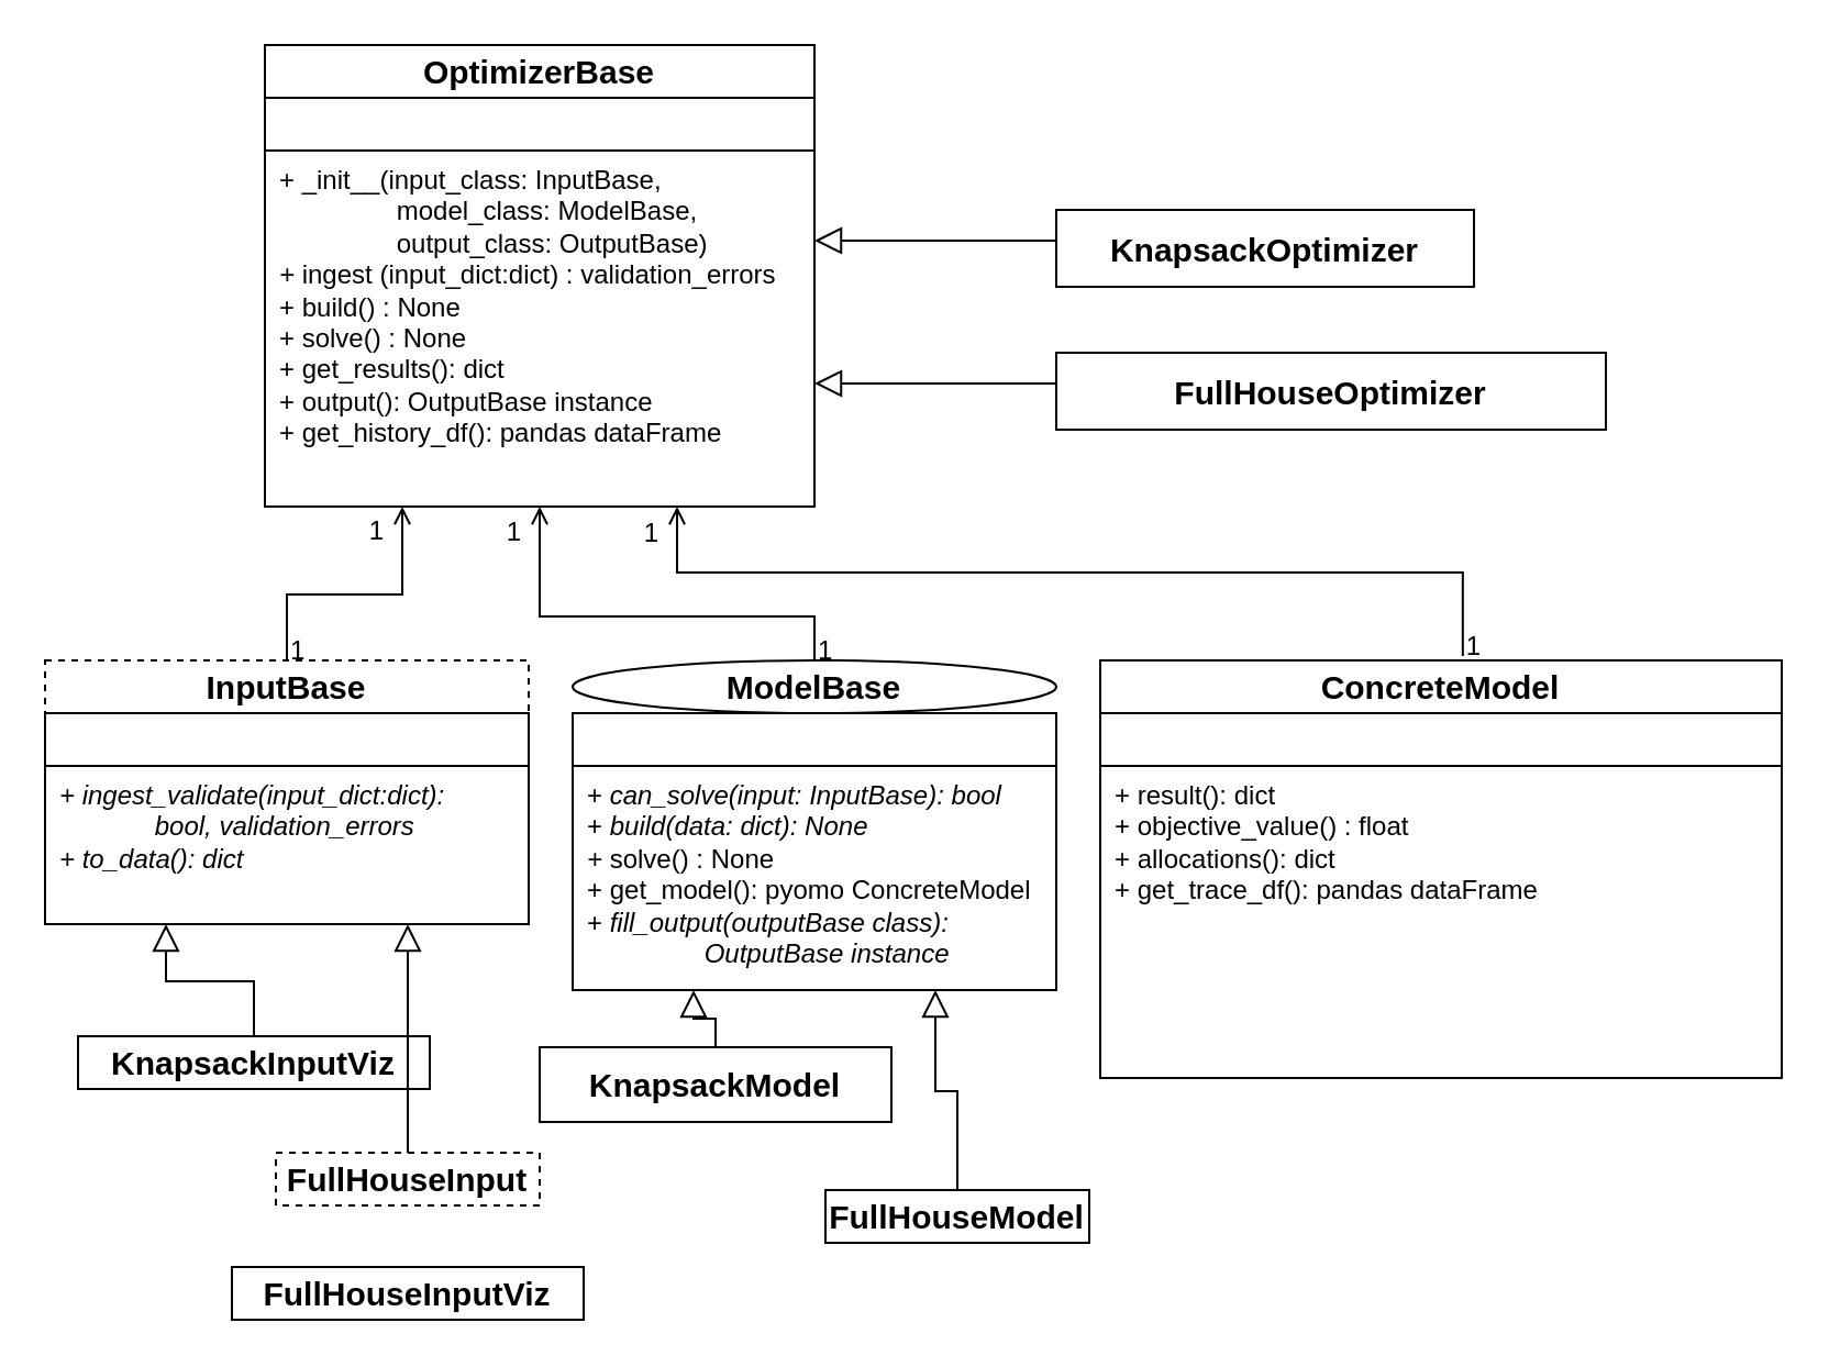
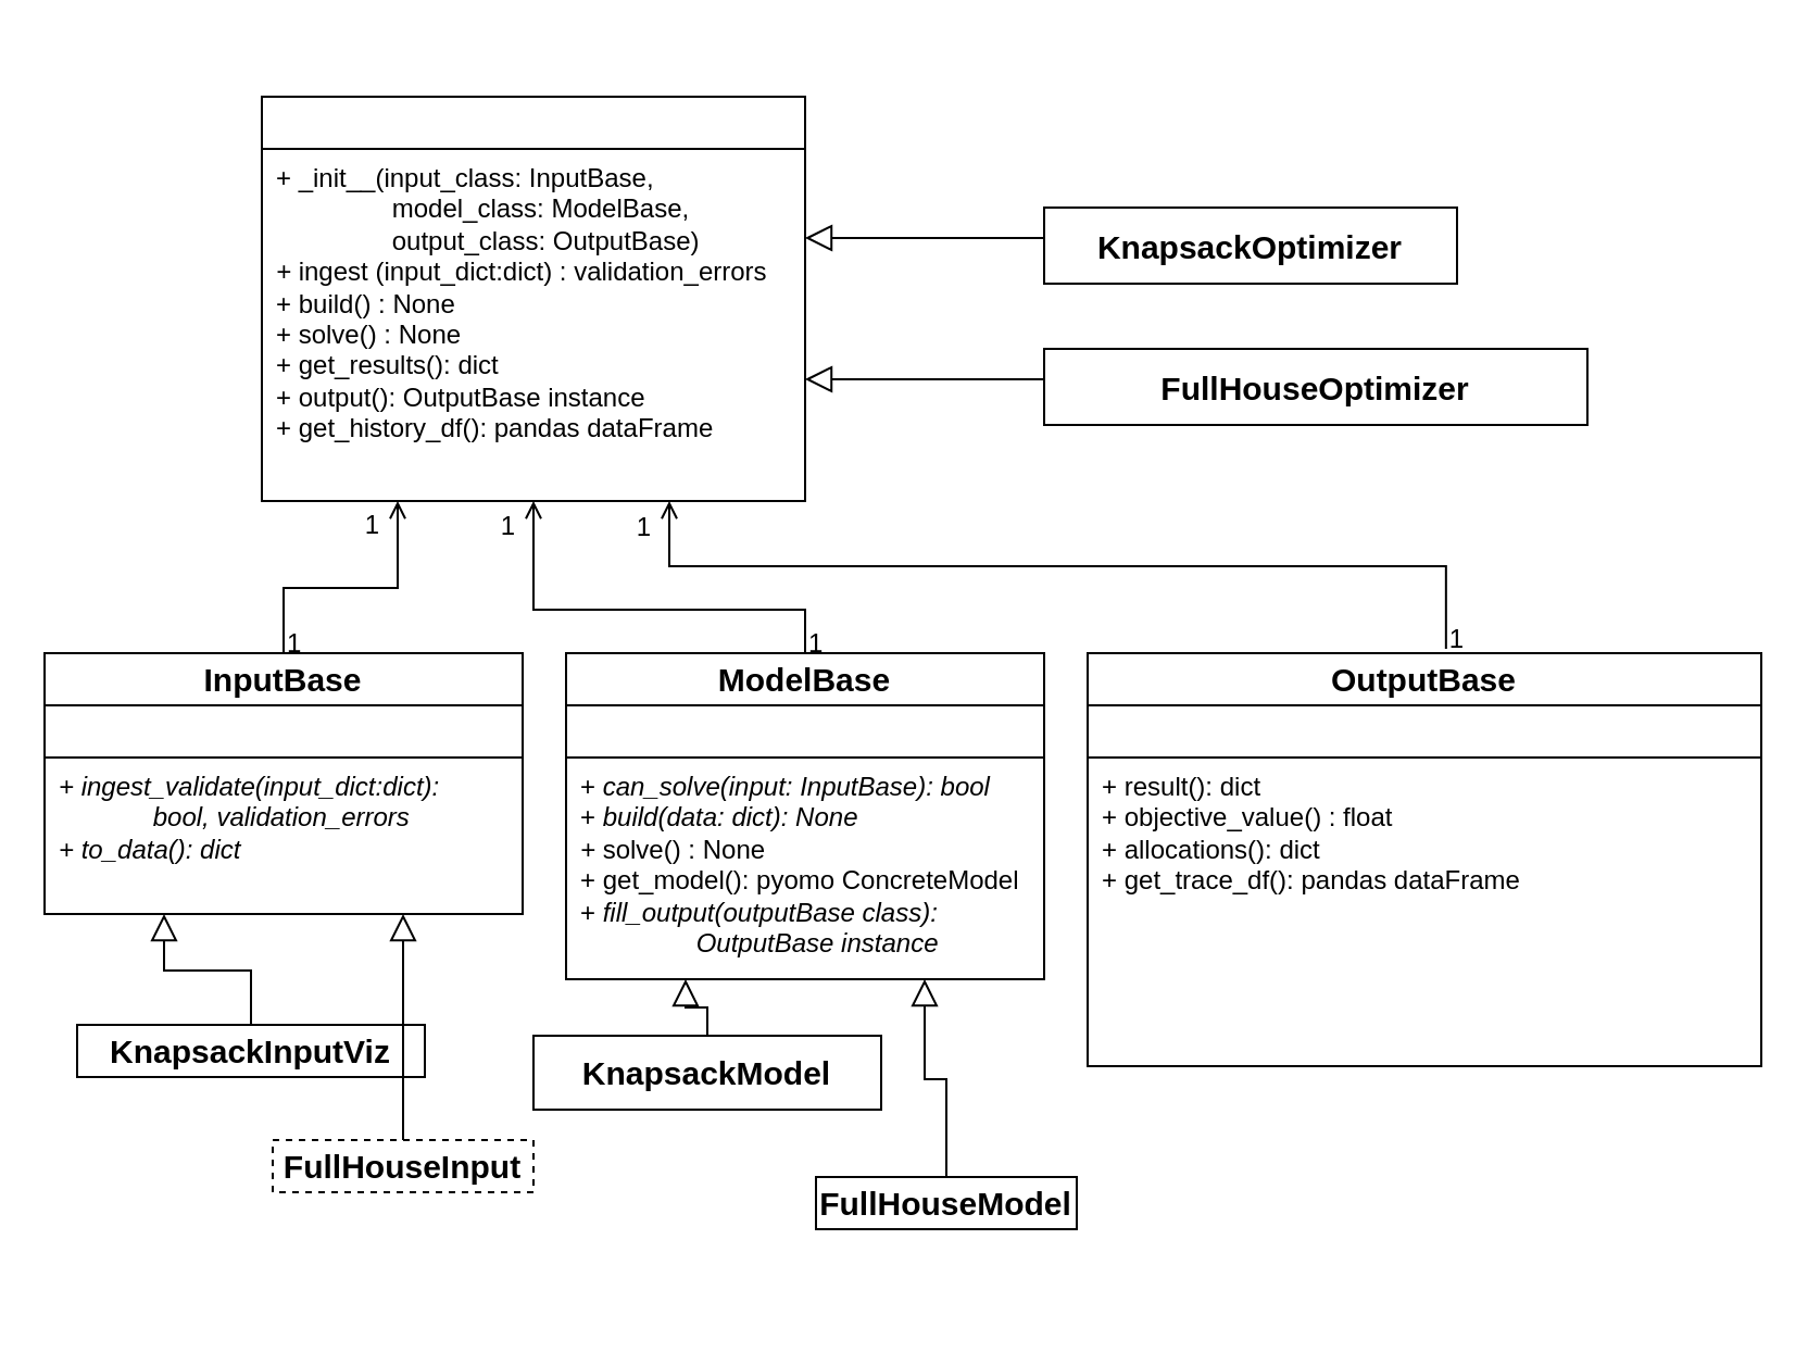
  <mxCell id="0" />
  <mxCell id="1" parent="0" />
  <mxCell id="2" value="" style="group" parent="1" vertex="1" connectable="0"><mxGeometry x="20" y="300" width="220" height="120" as="geometry" /></mxCell>
- <mxCell id="3" value="&lt;font style=&quot;font-size: 15px&quot;&gt;&lt;b&gt;InputBase&lt;/b&gt;&lt;/font&gt;" style="rounded=0;whiteSpace=wrap;html=1;dashed=1;" parent="2" vertex="1"><mxGeometry width="220" height="24" as="geometry" /></mxCell>
+ <mxCell id="3" value="&lt;font style=&quot;font-size: 15px&quot;&gt;&lt;b&gt;InputBase&lt;/b&gt;&lt;/font&gt;" style="rounded=0;whiteSpace=wrap;html=1;" parent="2" vertex="1"><mxGeometry width="220" height="24" as="geometry" /></mxCell>
  <mxCell id="4" value="" style="rounded=0;whiteSpace=wrap;html=1;" parent="2" vertex="1"><mxGeometry y="24" width="220" height="24" as="geometry" /></mxCell>
  <mxCell id="5" value="&lt;i&gt;+ ingest_validate(input_dict:dict):&amp;nbsp; &amp;nbsp; &amp;nbsp; &amp;nbsp; &amp;nbsp; &amp;nbsp; &amp;nbsp; &amp;nbsp; &amp;nbsp; &amp;nbsp; &amp;nbsp; &amp;nbsp; &amp;nbsp;bool, validation_errors&lt;br&gt;+ to_data(): dict&lt;br&gt;&lt;/i&gt;" style="rounded=0;whiteSpace=wrap;html=1;align=left;spacingLeft=5;verticalAlign=top;" parent="2" vertex="1"><mxGeometry y="48" width="220" height="72" as="geometry" /></mxCell>
  <mxCell id="6" value="" style="group" parent="1" vertex="1" connectable="0"><mxGeometry x="500" y="300" width="310" height="190" as="geometry" /></mxCell>
- <mxCell id="7" value="&lt;font style=&quot;font-size: 15px&quot;&gt;&lt;b&gt;ConcreteModel&lt;/b&gt;&lt;/font&gt;" style="rounded=0;whiteSpace=wrap;html=1;" parent="6" vertex="1"><mxGeometry width="310" height="24" as="geometry" /></mxCell>
+ <mxCell id="7" value="&lt;font style=&quot;font-size: 15px&quot;&gt;&lt;b&gt;OutputBase&lt;/b&gt;&lt;/font&gt;" style="rounded=0;whiteSpace=wrap;html=1;" parent="6" vertex="1"><mxGeometry width="310" height="24" as="geometry" /></mxCell>
  <mxCell id="8" value="" style="rounded=0;whiteSpace=wrap;html=1;" parent="6" vertex="1"><mxGeometry y="24" width="310" height="24" as="geometry" /></mxCell>
  <mxCell id="9" value="&lt;div&gt;+&amp;nbsp;&lt;span&gt;result(): dict&lt;/span&gt;&lt;/div&gt;&lt;div&gt;+&amp;nbsp;&lt;span&gt;objective_value() : float&lt;/span&gt;&lt;/div&gt;&lt;div&gt;+ allocations(): dict&lt;/div&gt;&lt;div&gt;+ get_trace_df():&lt;span&gt;&amp;nbsp;pandas dataFrame&lt;/span&gt;&lt;/div&gt;&lt;div&gt;&lt;br&gt;&lt;/div&gt;&lt;div&gt;&lt;br&gt;&lt;/div&gt;&lt;div&gt;&lt;br&gt;&lt;/div&gt;" style="rounded=0;whiteSpace=wrap;html=1;align=left;spacingLeft=5;verticalAlign=top;" parent="6" vertex="1"><mxGeometry y="48" width="310" height="142" as="geometry" /></mxCell>
  <mxCell id="10" value="" style="group" parent="1" vertex="1" connectable="0"><mxGeometry x="260" y="300" width="220" height="150" as="geometry" /></mxCell>
- <mxCell id="11" value="&lt;font style=&quot;font-size: 15px&quot;&gt;&lt;b&gt;ModelBase&lt;/b&gt;&lt;/font&gt;" style="ellipse;whiteSpace=wrap;html=1;" parent="10" vertex="1"><mxGeometry width="220" height="24" as="geometry" /></mxCell>
+ <mxCell id="11" value="&lt;font style=&quot;font-size: 15px&quot;&gt;&lt;b&gt;ModelBase&lt;/b&gt;&lt;/font&gt;" style="rounded=0;whiteSpace=wrap;html=1;" parent="10" vertex="1"><mxGeometry width="220" height="24" as="geometry" /></mxCell>
  <mxCell id="12" value="" style="rounded=0;whiteSpace=wrap;html=1;" parent="10" vertex="1"><mxGeometry y="24" width="220" height="24" as="geometry" /></mxCell>
  <mxCell id="13" value="&lt;div&gt;+ &lt;i&gt;can_solve(input: InputBase): bool&lt;/i&gt;&lt;/div&gt;&lt;div&gt;+ &lt;i&gt;build(data: dict): None&lt;/i&gt;&lt;/div&gt;&lt;div&gt;&lt;i&gt;+ &lt;/i&gt;solve() : None&lt;/div&gt;&lt;div&gt;+ get_model(): pyomo ConcreteModel&lt;/div&gt;&lt;div&gt;+&lt;i&gt; fill_output(outputBase class):&lt;/i&gt;&lt;i&gt;&amp;nbsp; &amp;nbsp; &amp;nbsp; &amp;nbsp; &amp;nbsp; &amp;nbsp; &amp;nbsp; &amp;nbsp; &amp;nbsp; &amp;nbsp; &amp;nbsp; &amp;nbsp; &amp;nbsp; &amp;nbsp; &amp;nbsp; OutputBase instance&lt;/i&gt;&lt;/div&gt;" style="rounded=0;whiteSpace=wrap;html=1;align=left;spacingLeft=5;verticalAlign=top;" parent="10" vertex="1"><mxGeometry y="48" width="220" height="102" as="geometry" /></mxCell>
  <mxCell id="14" value="" style="endArrow=block;endSize=10;endFill=0;shadow=0;strokeWidth=1;rounded=0;edgeStyle=elbowEdgeStyle;elbow=vertical;exitX=0.5;exitY=0;exitDx=0;exitDy=0;entryX=0.25;entryY=1;entryDx=0;entryDy=0;" parent="1" source="30" target="5" edge="1"><mxGeometry width="160" relative="1" as="geometry"><mxPoint x="160" y="560" as="sourcePoint" /><mxPoint x="130" y="420" as="targetPoint" /></mxGeometry></mxCell>
  <mxCell id="15" value="" style="endArrow=block;endSize=10;endFill=0;shadow=0;strokeWidth=1;rounded=0;edgeStyle=elbowEdgeStyle;elbow=vertical;entryX=0.75;entryY=1;entryDx=0;entryDy=0;" parent="1" source="34" target="13" edge="1"><mxGeometry width="160" relative="1" as="geometry"><mxPoint x="390" y="590" as="sourcePoint" /><mxPoint x="360" y="450" as="targetPoint" /></mxGeometry></mxCell>
  <mxCell id="16" value="" style="group" parent="1" vertex="1" connectable="0"><mxGeometry x="120" y="20" width="250" height="210" as="geometry" /></mxCell>
- <mxCell id="17" value="&lt;font size=&quot;1&quot;&gt;&lt;b style=&quot;font-size: 15px&quot;&gt;OptimizerBase&lt;/b&gt;&lt;/font&gt;" style="rounded=0;whiteSpace=wrap;html=1;" parent="16" vertex="1"><mxGeometry width="250.0" height="24" as="geometry" /></mxCell>
  <mxCell id="18" value="" style="rounded=0;whiteSpace=wrap;html=1;" parent="16" vertex="1"><mxGeometry y="24" width="250.0" height="24" as="geometry" /></mxCell>
  <mxCell id="19" value="&lt;div&gt;+ _init__(input_class: InputBase, &lt;br&gt;&lt;/div&gt;&lt;div&gt;&amp;nbsp;&amp;nbsp;&amp;nbsp;&amp;nbsp;&amp;nbsp;&amp;nbsp;&amp;nbsp;&amp;nbsp;&amp;nbsp;&amp;nbsp;&amp;nbsp;&amp;nbsp;&amp;nbsp;&amp;nbsp;&amp;nbsp; model_class: ModelBase,&lt;/div&gt;&lt;div&gt;&amp;nbsp;&amp;nbsp;&amp;nbsp;&amp;nbsp;&amp;nbsp;&amp;nbsp;&amp;nbsp;&amp;nbsp;&amp;nbsp;&amp;nbsp;&amp;nbsp;&amp;nbsp;&amp;nbsp;&amp;nbsp;&amp;nbsp; output_class: OutputBase)&lt;i&gt;&lt;br&gt;&lt;/i&gt;&lt;/div&gt;&lt;div&gt;&lt;i&gt;+ &lt;/i&gt;ingest (input_dict:dict) : validation_errors&lt;/div&gt;&lt;div&gt;+ build() : None&lt;/div&gt;&lt;div&gt;+ solve() : None&lt;/div&gt;&lt;div&gt;+ get_results(): dict&lt;br&gt;&lt;/div&gt;&lt;div&gt;&lt;span&gt;+ output(): OutputBase instance&lt;/span&gt;&lt;br&gt;&lt;/div&gt;&lt;div&gt;+ get_history_df(): pandas dataFrame&lt;br&gt;&lt;/div&gt;" style="rounded=0;whiteSpace=wrap;html=1;align=left;spacingLeft=5;verticalAlign=top;" parent="16" vertex="1"><mxGeometry y="48" width="250" height="162" as="geometry" /></mxCell>
  <mxCell id="20" value="" style="endArrow=open;shadow=0;strokeWidth=1;rounded=0;endFill=1;edgeStyle=elbowEdgeStyle;elbow=vertical;exitX=0.5;exitY=0;exitDx=0;exitDy=0;entryX=0.25;entryY=1;entryDx=0;entryDy=0;" parent="1" source="3" target="19" edge="1"><mxGeometry x="0.5" y="41" relative="1" as="geometry"><mxPoint x="360" y="-31" as="sourcePoint" /><mxPoint x="488" y="-31" as="targetPoint" /><mxPoint x="-40" y="32" as="offset" /><Array as="points"><mxPoint x="160" y="270" /></Array></mxGeometry></mxCell>
  <mxCell id="21" value="1" style="resizable=0;align=left;verticalAlign=bottom;labelBackgroundColor=none;fontSize=12;" parent="20" connectable="0" vertex="1"><mxGeometry x="-1" relative="1" as="geometry"><mxPoint y="4" as="offset" /></mxGeometry></mxCell>
  <mxCell id="22" value="1" style="resizable=0;align=right;verticalAlign=bottom;labelBackgroundColor=none;fontSize=12;" parent="20" connectable="0" vertex="1"><mxGeometry x="1" relative="1" as="geometry"><mxPoint x="-7" y="20" as="offset" /></mxGeometry></mxCell>
  <mxCell id="23" value="" style="endArrow=open;shadow=0;strokeWidth=1;rounded=0;endFill=1;edgeStyle=elbowEdgeStyle;elbow=vertical;entryX=0.5;entryY=1;entryDx=0;entryDy=0;exitX=0.5;exitY=0;exitDx=0;exitDy=0;" parent="1" source="11" target="19" edge="1"><mxGeometry x="0.5" y="41" relative="1" as="geometry"><mxPoint x="140" y="310" as="sourcePoint" /><mxPoint x="225" y="150" as="targetPoint" /><mxPoint x="-40" y="32" as="offset" /><Array as="points"><mxPoint x="310" y="280" /></Array></mxGeometry></mxCell>
  <mxCell id="24" value="1" style="resizable=0;align=left;verticalAlign=bottom;labelBackgroundColor=none;fontSize=12;" parent="23" connectable="0" vertex="1"><mxGeometry x="-1" relative="1" as="geometry"><mxPoint y="4" as="offset" /></mxGeometry></mxCell>
  <mxCell id="25" value="1" style="resizable=0;align=right;verticalAlign=bottom;labelBackgroundColor=none;fontSize=12;" parent="23" connectable="0" vertex="1"><mxGeometry x="1" relative="1" as="geometry"><mxPoint x="-7" y="20" as="offset" /></mxGeometry></mxCell>
  <mxCell id="26" value="" style="endArrow=open;shadow=0;strokeWidth=1;rounded=0;endFill=1;edgeStyle=elbowEdgeStyle;elbow=vertical;exitX=0.532;exitY=-0.083;exitDx=0;exitDy=0;entryX=0.75;entryY=1;entryDx=0;entryDy=0;exitPerimeter=0;" parent="1" source="7" target="19" edge="1"><mxGeometry x="0.5" y="41" relative="1" as="geometry"><mxPoint x="150" y="320" as="sourcePoint" /><mxPoint x="235" y="160" as="targetPoint" /><mxPoint x="-40" y="32" as="offset" /><Array as="points"><mxPoint x="480" y="260" /></Array></mxGeometry></mxCell>
  <mxCell id="27" value="1" style="resizable=0;align=left;verticalAlign=bottom;labelBackgroundColor=none;fontSize=12;" parent="26" connectable="0" vertex="1"><mxGeometry x="-1" relative="1" as="geometry"><mxPoint y="4" as="offset" /></mxGeometry></mxCell>
  <mxCell id="28" value="1" style="resizable=0;align=right;verticalAlign=bottom;labelBackgroundColor=none;fontSize=12;" parent="26" connectable="0" vertex="1"><mxGeometry x="1" relative="1" as="geometry"><mxPoint x="-7" y="20" as="offset" /></mxGeometry></mxCell>
  <mxCell id="29" value="" style="endArrow=block;endSize=10;endFill=0;shadow=0;strokeWidth=1;rounded=0;edgeStyle=elbowEdgeStyle;elbow=vertical;entryX=1;entryY=0.25;entryDx=0;entryDy=0;exitX=0;exitY=0.5;exitDx=0;exitDy=0;" parent="1" source="37" target="19" edge="1"><mxGeometry width="160" relative="1" as="geometry"><mxPoint x="490" y="130" as="sourcePoint" /><mxPoint x="460" y="-10" as="targetPoint" /><Array as="points"><mxPoint x="420" y="109" /></Array></mxGeometry></mxCell>
  <mxCell id="30" value="KnapsackInputViz" style="rounded=0;whiteSpace=wrap;html=1;fontSize=15;fontStyle=1" parent="1" vertex="1"><mxGeometry x="35" y="471" width="160" height="24" as="geometry" /></mxCell>
  <mxCell id="31" value="FullHouseInput" style="rounded=0;whiteSpace=wrap;html=1;fontSize=15;fontStyle=1;dashed=1;" parent="1" vertex="1"><mxGeometry x="125" y="524" width="120" height="24" as="geometry" /></mxCell>
  <mxCell id="32" value="" style="endArrow=block;endSize=10;endFill=0;shadow=0;strokeWidth=1;rounded=0;edgeStyle=elbowEdgeStyle;elbow=vertical;exitX=0.5;exitY=0;exitDx=0;exitDy=0;entryX=0.75;entryY=1;entryDx=0;entryDy=0;" parent="1" source="31" target="5" edge="1"><mxGeometry width="160" relative="1" as="geometry"><mxPoint x="80" y="476" as="sourcePoint" /><mxPoint x="85" y="430" as="targetPoint" /></mxGeometry></mxCell>
- <mxCell id="33" value="FullHouseInputViz" style="rounded=0;whiteSpace=wrap;html=1;fontSize=15;fontStyle=1" parent="1" vertex="1"><mxGeometry x="105" y="576" width="160" height="24" as="geometry" /></mxCell>
  <mxCell id="34" value="FullHouseModel" style="rounded=0;whiteSpace=wrap;html=1;fontSize=15;fontStyle=1" parent="1" vertex="1"><mxGeometry x="375" y="541" width="120" height="24" as="geometry" /></mxCell>
  <mxCell id="35" value="&lt;div&gt;Knapsack&lt;span&gt;Model&lt;/span&gt;&lt;/div&gt;" style="rounded=0;whiteSpace=wrap;html=1;fontSize=15;fontStyle=1" parent="1" vertex="1"><mxGeometry x="245" y="476" width="160" height="34" as="geometry" /></mxCell>
  <mxCell id="36" value="" style="endArrow=block;endSize=10;endFill=0;shadow=0;strokeWidth=1;rounded=0;edgeStyle=elbowEdgeStyle;elbow=vertical;entryX=0.25;entryY=1;entryDx=0;entryDy=0;exitX=0.5;exitY=0;exitDx=0;exitDy=0;" parent="1" source="35" target="13" edge="1"><mxGeometry width="160" relative="1" as="geometry"><mxPoint x="460" y="550" as="sourcePoint" /><mxPoint x="435" y="460" as="targetPoint" /></mxGeometry></mxCell>
  <mxCell id="37" value="KnapsackOptimizer" style="rounded=0;whiteSpace=wrap;html=1;fontSize=15;fontStyle=1" parent="1" vertex="1"><mxGeometry x="480" y="95" width="190" height="35" as="geometry" /></mxCell>
  <mxCell id="38" value="" style="endArrow=block;endSize=10;endFill=0;shadow=0;strokeWidth=1;rounded=0;edgeStyle=elbowEdgeStyle;elbow=vertical;entryX=1;entryY=0.25;entryDx=0;entryDy=0;exitX=0;exitY=0.5;exitDx=0;exitDy=0;" parent="1" source="39" edge="1"><mxGeometry width="160" relative="1" as="geometry"><mxPoint x="490" y="195" as="sourcePoint" /><mxPoint x="370" y="173.5" as="targetPoint" /><Array as="points"><mxPoint x="420" y="174" /></Array></mxGeometry></mxCell>
  <mxCell id="39" value="FullHouseOptimizer" style="rounded=0;whiteSpace=wrap;html=1;fontSize=15;fontStyle=1" parent="1" vertex="1"><mxGeometry x="480" y="160" width="250" height="35" as="geometry" /></mxCell>
